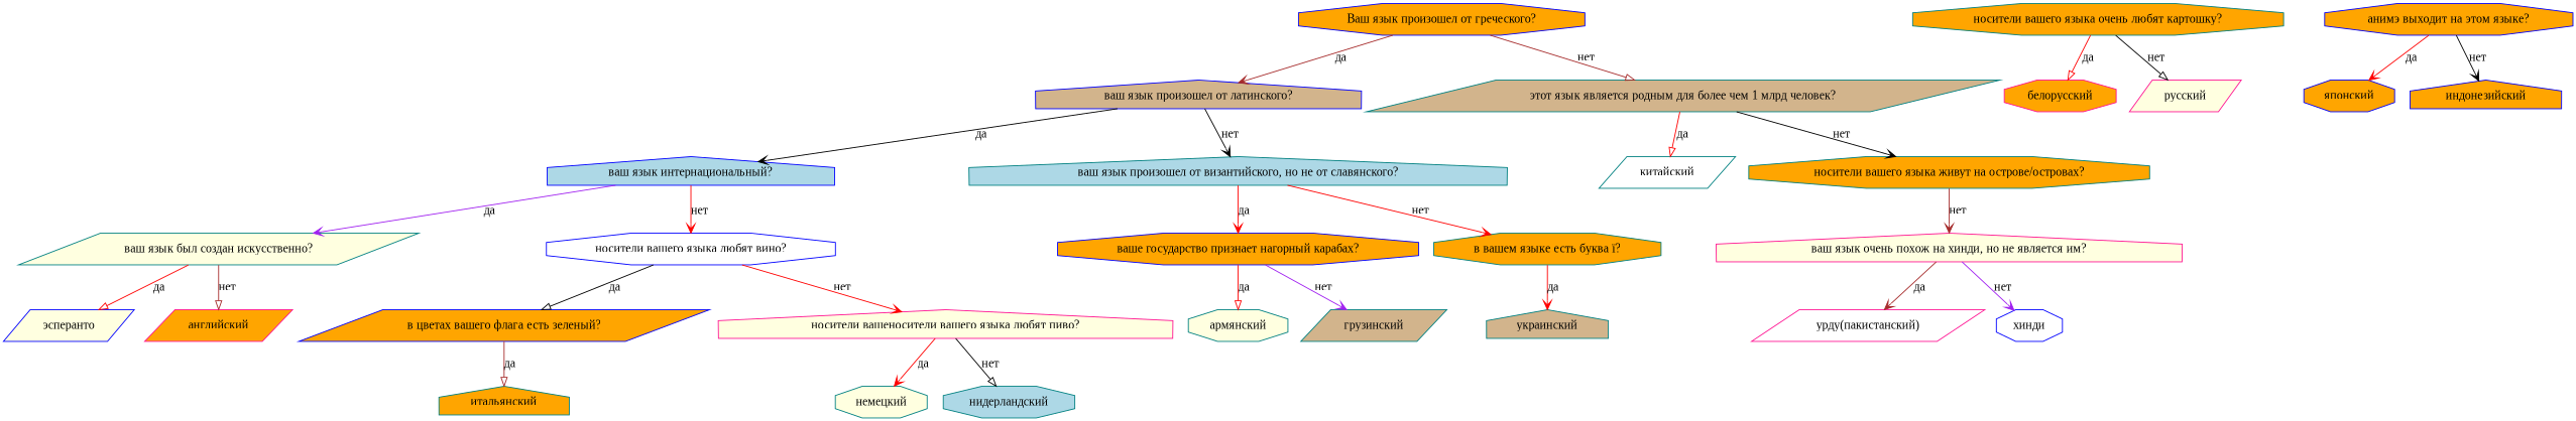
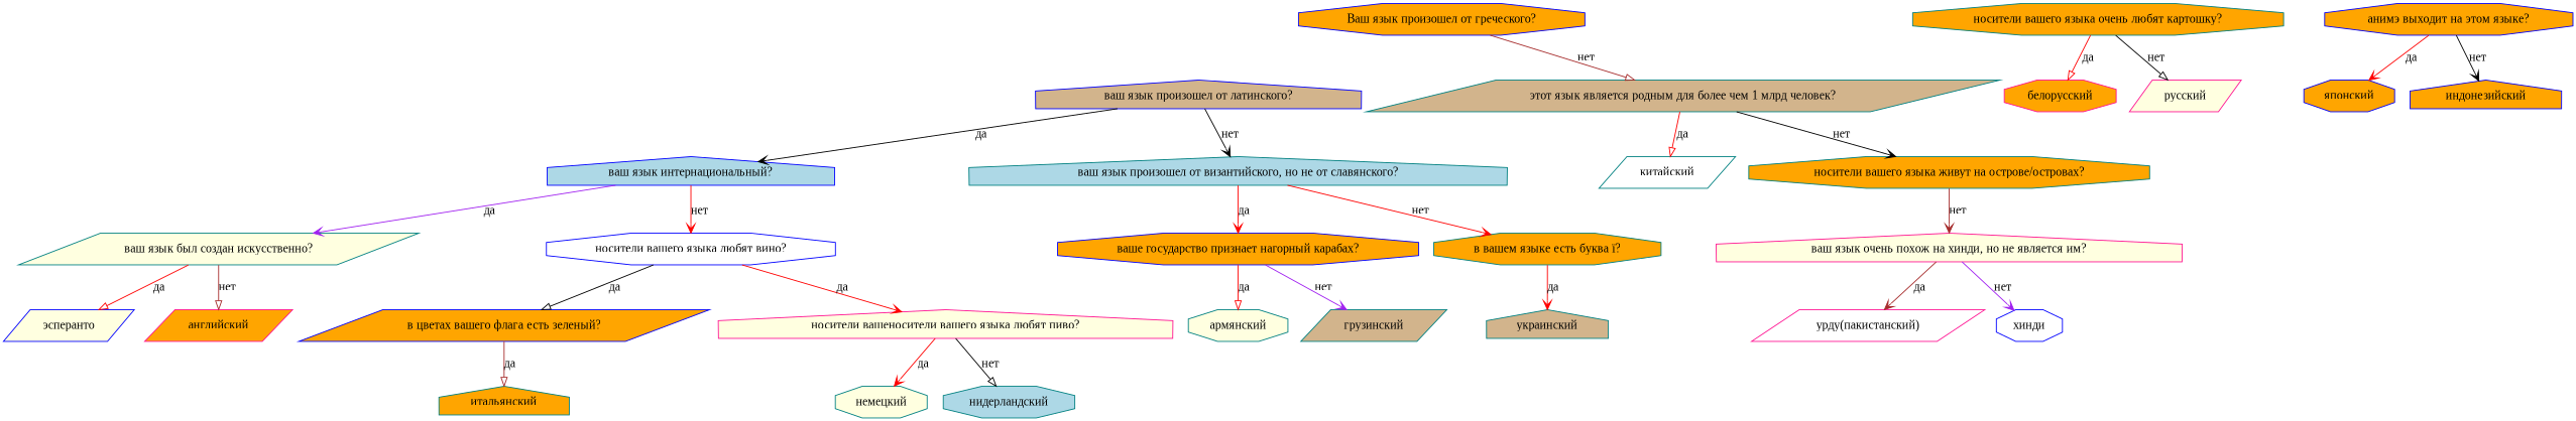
  digraph {
    fontname="Liberation Serif"
    node [color=teal fillcolor=orange fontname="Liberation Serif" shape=octagon style=filled]
    edge [arrowhead=vee color=red fontname="Liberation Serif"]
    n1 [color=blue label="Ваш язык произошел от греческого?"]
    n2 [color=blue fillcolor=tan label="ваш язык произошел от латинского?" shape=house]
    n3 [fillcolor=tan label="этот язык является родным для более чем 1 млрд человек?" shape=parallelogram]
    n4 [color=blue fillcolor=lightblue label="ваш язык интернациональный?" shape=house]
    n5 [fillcolor=lightblue label="ваш язык произошел от византийского, но не от славянского?" shape=house]
    n6 [fillcolor=white label="китайский" shape=parallelogram]
    n7 [label="носители вашего языка живут на острове/островах?"]
    n8 [fillcolor=lightyellow label="ваш язык был создан искусственно?" shape=parallelogram]
    n9 [color=blue fillcolor=white label="носители вашего языка любят вино?"]
    n10 [color=blue label="ваше государство признает нагорный карабах?"]
    n11 [label="в вашем языке есть буква ї?"]
    n12 [color=blue fillcolor=lightyellow label="эсперанто" shape=parallelogram]
    n13 [color=deeppink label="английский" shape=parallelogram]
    n14 [color=blue label="в цветах вашего флага есть зеленый?" shape=parallelogram]
    n15 [color=deeppink fillcolor=lightyellow label="носители вашеносители вашего языка любят пиво?" shape=house]
    n16 [label="итальянский" shape=house]
    n17 [fillcolor=lightyellow label="немецкий"]
    n18 [fillcolor=lightblue label="нидерландский"]
    n19 [fillcolor=lightyellow label="армянский"]
    n20 [fillcolor=tan label="грузинский" shape=parallelogram]
    n21 [fillcolor=tan label="украинский" shape=house]
    n22 [label="носители вашего языка очень любят картошку?"]
    n23 [color=deeppink label="белорусский"]
    n24 [color=deeppink fillcolor=lightyellow label="русский" shape=parallelogram]
    n25 [color=deeppink fillcolor=lightyellow label="ваш язык очень похож на хинди, но не является им?" shape=house]
    n26 [color=blue label="анимэ выходит на этом языке?"]
    n27 [color=blue label="японский"]
    n28 [color=blue label="индонезийский" shape=house]
    n29 [color=deeppink fillcolor=white label="урду(пакистанский)" shape=parallelogram]
    n30 [color=blue fillcolor=white label="хинди"]
-   n1 -> n2 [color=brown label="да"]
    n1 -> n3 [arrowhead=onormal color=brown label="нет"]
    n2 -> n4 [color=black label="да"]
    n2 -> n5 [color=black label="нет"]
    n3 -> n6 [arrowhead=onormal label="да"]
    n3 -> n7 [color=black label="нет"]
    n4 -> n8 [color=purple label="да"]
    n4 -> n9 [label="нет"]
    n5 -> n10 [label="да"]
    n5 -> n11 [label="нет"]
    n7 -> n25 [color=brown label="нет"]
    n8 -> n12 [arrowhead=onormal label="да"]
    n8 -> n13 [arrowhead=onormal color=brown label="нет"]
    n9 -> n14 [arrowhead=onormal color=black label="да"]
-   n9 -> n15 [label="нет"]
+   n9 -> n15 [label="да"]
    n10 -> n19 [arrowhead=onormal label="да"]
    n10 -> n20 [color=purple label="нет"]
    n11 -> n21 [label="да"]
    n14 -> n16 [arrowhead=onormal color=brown label="да"]
    n15 -> n17 [label="да"]
    n15 -> n18 [arrowhead=onormal color=black label="нет"]
    n22 -> n23 [arrowhead=onormal label="да"]
    n22 -> n24 [arrowhead=onormal color=black label="нет"]
    n25 -> n29 [color=brown label="да"]
    n25 -> n30 [color=purple label="нет"]
    n26 -> n27 [label="да"]
    n26 -> n28 [color=black label="нет"]
  }
